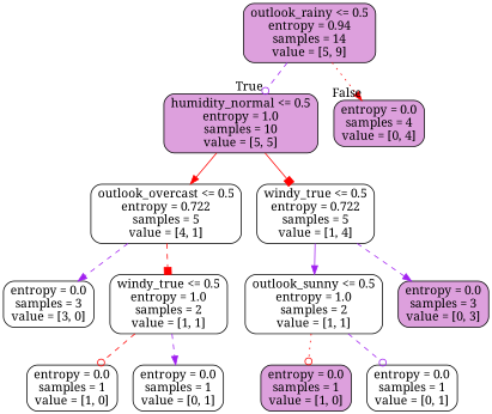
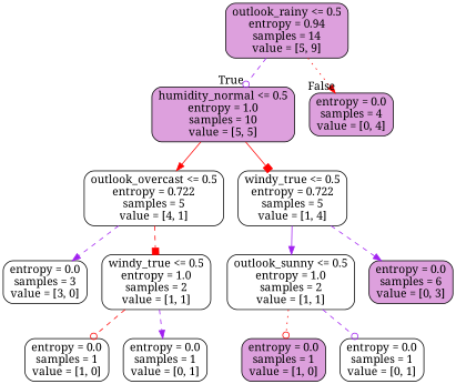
  digraph {
    fontname="Noto Serif"
    node [color=black fillcolor=white fontname="Noto Serif" shape=box style="filled, rounded"]
    edge [arrowhead=normal color=purple fontname="Noto Serif" style=dashed]
    n1 [fillcolor=plum label="outlook_rainy <= 0.5\nentropy = 0.94\nsamples = 14\nvalue = [5, 9]"]
    n2 [fillcolor=plum label="humidity_normal <= 0.5\nentropy = 1.0\nsamples = 10\nvalue = [5, 5]"]
    n3 [fillcolor=plum label="entropy = 0.0\nsamples = 4\nvalue = [0, 4]"]
    n4 [label="outlook_overcast <= 0.5\nentropy = 0.722\nsamples = 5\nvalue = [4, 1]"]
    n5 [label="windy_true <= 0.5\nentropy = 0.722\nsamples = 5\nvalue = [1, 4]"]
    n6 [label="entropy = 0.0\nsamples = 3\nvalue = [3, 0]"]
    n7 [label="windy_true <= 0.5\nentropy = 1.0\nsamples = 2\nvalue = [1, 1]"]
    n8 [label="outlook_sunny <= 0.5\nentropy = 1.0\nsamples = 2\nvalue = [1, 1]"]
-   n9 [fillcolor=plum label="entropy = 0.0\nsamples = 3\nvalue = [0, 3]"]
+   n9 [fillcolor=plum label="entropy = 0.0\nsamples = 6\nvalue = [0, 3]"]
    n10 [label="entropy = 0.0\nsamples = 1\nvalue = [1, 0]"]
    n11 [label="entropy = 0.0\nsamples = 1\nvalue = [0, 1]"]
    n12 [fillcolor=plum label="entropy = 0.0\nsamples = 1\nvalue = [1, 0]"]
    n13 [label="entropy = 0.0\nsamples = 1\nvalue = [0, 1]"]
    n1 -> n2 [arrowhead=odot headlabel=True labelangle=45 labeldistance=2.5]
    n1 -> n3 [color=red headlabel=False labelangle=-45 labeldistance=2.5 style=dotted]
    n2 -> n4 [color=red style=solid]
    n2 -> n5 [arrowhead=box color=red style=solid]
    n4 -> n6
    n4 -> n7 [arrowhead=box color=red]
    n5 -> n8 [style=solid]
    n5 -> n9
    n7 -> n10 [arrowhead=odot color=red]
    n7 -> n11
    n8 -> n12 [arrowhead=odot color=red style=dotted]
    n8 -> n13 [arrowhead=odot]
  }
